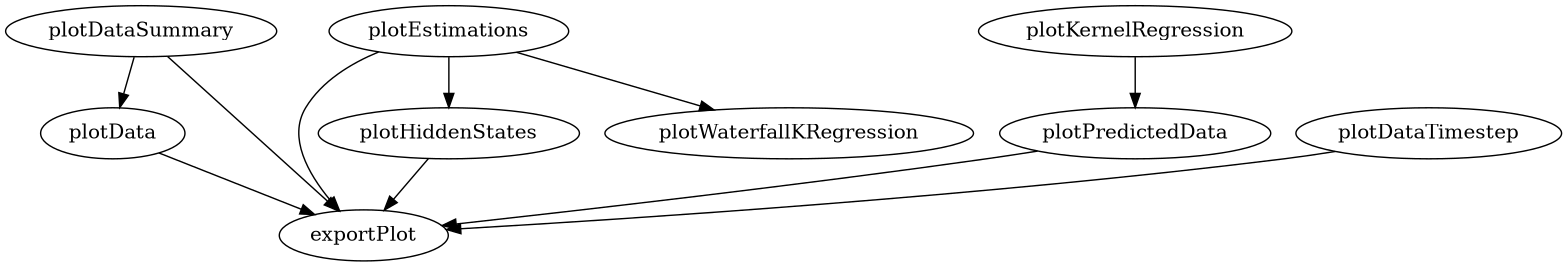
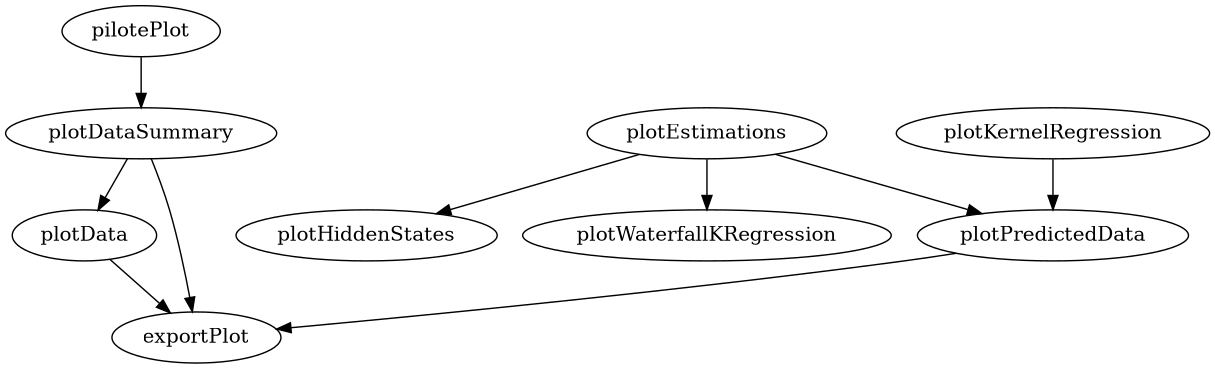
  digraph {
+   pilotePlot
    plotDataSummary
    plotData
    exportPlot
    plotEstimations
    plotHiddenStates
    plotPredictedData
    plotWaterfallKRegression
-   plotDataTimestep
    plotKernelRegression
+   pilotePlot -> plotDataSummary
    plotDataSummary -> plotData
    plotDataSummary -> exportPlot
    plotData -> exportPlot
    plotEstimations -> plotHiddenStates
-   plotEstimations -> exportPlot
+   plotEstimations -> plotPredictedData
    plotEstimations -> plotWaterfallKRegression
-   plotHiddenStates -> exportPlot
    plotPredictedData -> exportPlot
-   plotDataTimestep -> exportPlot
    plotKernelRegression -> plotPredictedData
  }
